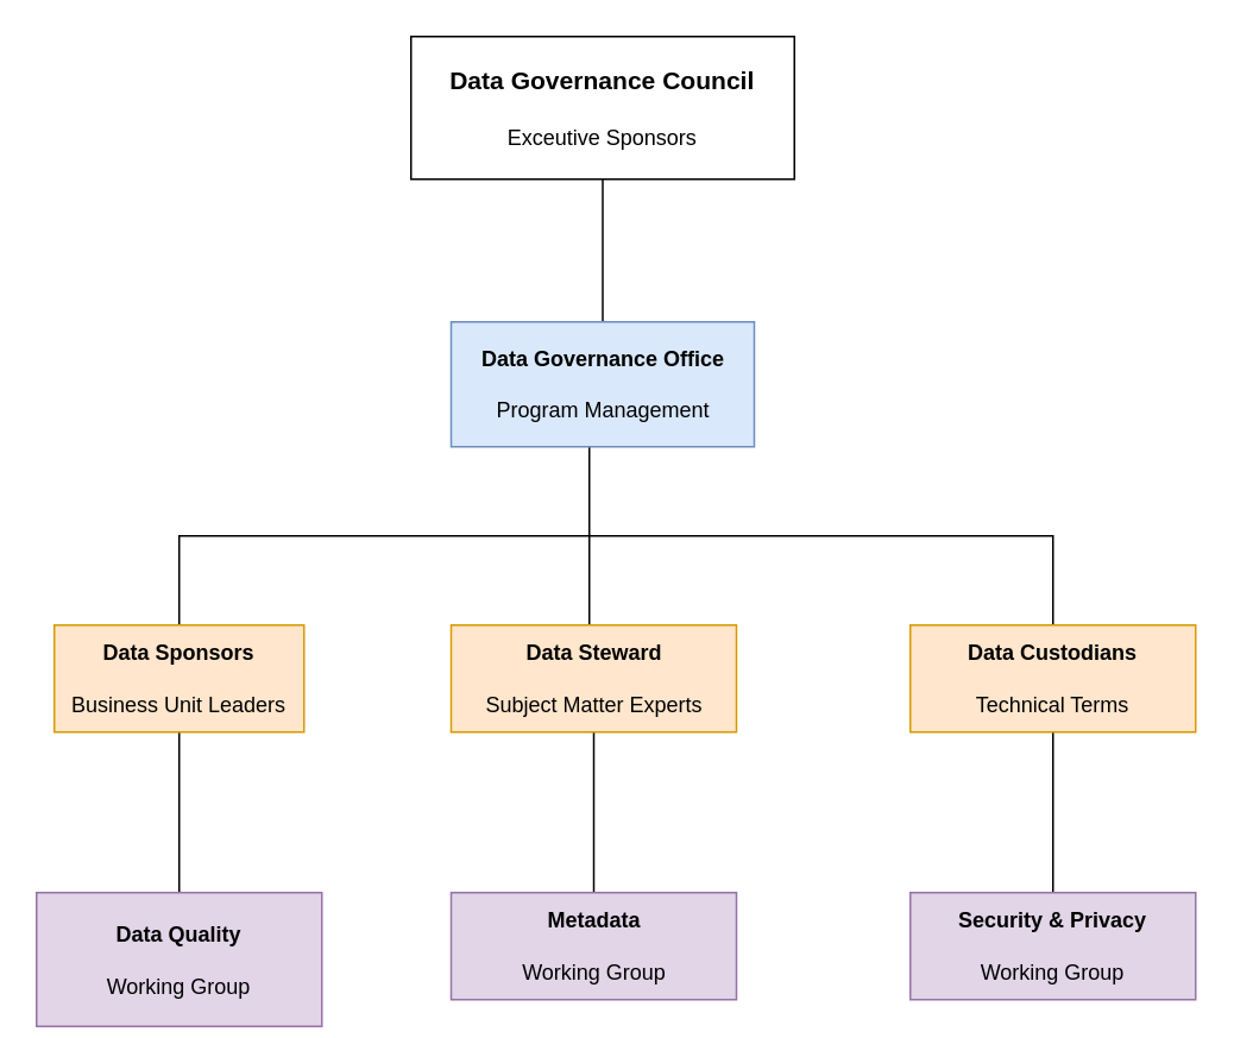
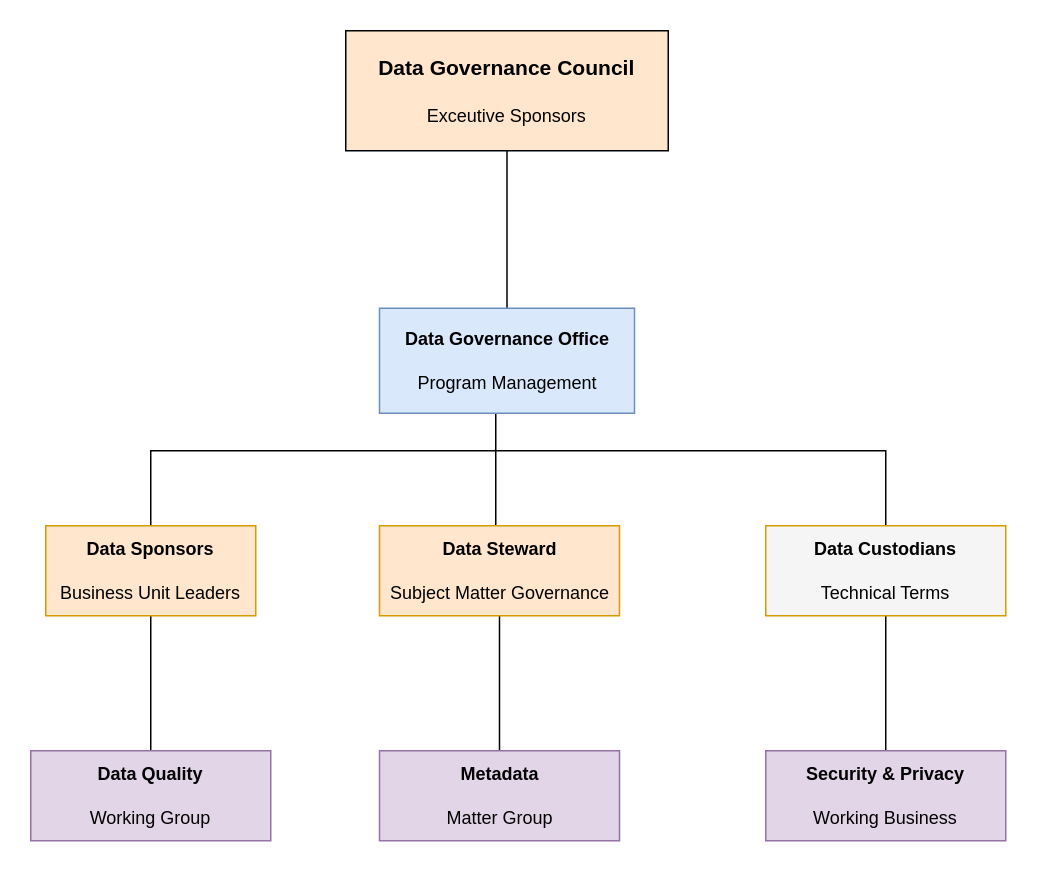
  <mxCell id="0" />
  <mxCell id="1" parent="0" />
  <mxCell id="2" value="" style="edgeStyle=orthogonalEdgeStyle;rounded=0;orthogonalLoop=1;jettySize=auto;html=1;endArrow=none;endFill=0;" edge="1" parent="1" source="3" target="5"><mxGeometry relative="1" as="geometry" /></mxCell>
- <mxCell id="3" value="&lt;h3&gt;Data Governance Council&lt;/h3&gt;&lt;h3&gt;&lt;span style=&quot;background-color: transparent; color: light-dark(rgb(0, 0, 0), rgb(255, 255, 255)); font-size: 12px; font-weight: normal;&quot;&gt;Exceutive Sponsors&lt;/span&gt;&lt;/h3&gt;" style="whiteSpace=wrap;html=1;" vertex="1" parent="1"><mxGeometry x="230" y="20" width="215" height="80" as="geometry" /></mxCell>
+ <mxCell id="3" value="&lt;h3&gt;Data Governance Council&lt;/h3&gt;&lt;h3&gt;&lt;span style=&quot;background-color: transparent; color: light-dark(rgb(0, 0, 0), rgb(255, 255, 255)); font-size: 12px; font-weight: normal;&quot;&gt;Exceutive Sponsors&lt;/span&gt;&lt;/h3&gt;" style="whiteSpace=wrap;html=1;fillColor=#ffe6cc;" vertex="1" parent="1"><mxGeometry x="230" y="20" width="215" height="80" as="geometry" /></mxCell>
  <mxCell id="4" value="" style="edgeStyle=orthogonalEdgeStyle;rounded=0;orthogonalLoop=1;jettySize=auto;html=1;endArrow=none;endFill=0;" edge="1" parent="1" source="5" target="10"><mxGeometry relative="1" as="geometry"><Array as="points"><mxPoint x="330" y="320" /><mxPoint x="330" y="320" /></Array></mxGeometry></mxCell>
- <mxCell id="5" value="Data Governance Office&lt;div&gt;&lt;br&gt;&lt;div&gt;&lt;span style=&quot;font-weight: 400;&quot;&gt;Program Management&lt;/span&gt;&lt;/div&gt;&lt;/div&gt;" style="whiteSpace=wrap;html=1;fillColor=#dae8fc;strokeColor=#6c8ebf;fontStyle=1" vertex="1" parent="1"><mxGeometry x="252.5" y="180" width="170" height="70" as="geometry" /></mxCell>
+ <mxCell id="5" value="Data Governance Office&lt;div&gt;&lt;br&gt;&lt;div&gt;&lt;span style=&quot;font-weight: 400;&quot;&gt;Program Management&lt;/span&gt;&lt;/div&gt;&lt;/div&gt;" style="whiteSpace=wrap;html=1;fillColor=#dae8fc;strokeColor=#6c8ebf;fontStyle=1" vertex="1" parent="1"><mxGeometry x="252.5" y="205" width="170" height="70" as="geometry" /></mxCell>
  <mxCell id="6" style="edgeStyle=orthogonalEdgeStyle;rounded=0;orthogonalLoop=1;jettySize=auto;html=1;exitX=0.5;exitY=0;exitDx=0;exitDy=0;entryX=0.5;entryY=0;entryDx=0;entryDy=0;endArrow=none;endFill=0;" edge="1" parent="1" source="8" target="12"><mxGeometry relative="1" as="geometry"><mxPoint x="530" y="290" as="targetPoint" /><Array as="points"><mxPoint x="100" y="300" /><mxPoint x="590" y="300" /></Array></mxGeometry></mxCell>
  <mxCell id="7" style="edgeStyle=orthogonalEdgeStyle;rounded=0;orthogonalLoop=1;jettySize=auto;html=1;exitX=0.5;exitY=1;exitDx=0;exitDy=0;entryX=0.5;entryY=0;entryDx=0;entryDy=0;endArrow=none;endFill=0;" edge="1" parent="1" source="8" target="13"><mxGeometry relative="1" as="geometry" /></mxCell>
  <mxCell id="8" value="&lt;b&gt;Data Sponsors&lt;/b&gt;&lt;div&gt;&lt;b&gt;&lt;br&gt;&lt;/b&gt;&lt;/div&gt;&lt;div&gt;Business Unit Leaders&lt;/div&gt;" style="whiteSpace=wrap;html=1;fillColor=#ffe6cc;strokeColor=#d79b00;" vertex="1" parent="1"><mxGeometry x="30" y="350" width="140" height="60" as="geometry" /></mxCell>
  <mxCell id="9" style="edgeStyle=orthogonalEdgeStyle;rounded=0;orthogonalLoop=1;jettySize=auto;html=1;exitX=0.5;exitY=1;exitDx=0;exitDy=0;entryX=0.5;entryY=0;entryDx=0;entryDy=0;endArrow=none;endFill=0;" edge="1" parent="1" source="10" target="14"><mxGeometry relative="1" as="geometry" /></mxCell>
- <mxCell id="10" value="&lt;b&gt;Data Steward&lt;/b&gt;&lt;div&gt;&lt;b&gt;&lt;br&gt;&lt;/b&gt;&lt;/div&gt;&lt;div&gt;Subject Matter Experts&lt;/div&gt;" style="whiteSpace=wrap;html=1;fillColor=#ffe6cc;strokeColor=#d79b00;" vertex="1" parent="1"><mxGeometry x="252.5" y="350" width="160" height="60" as="geometry" /></mxCell>
+ <mxCell id="10" value="&lt;b&gt;Data Steward&lt;/b&gt;&lt;div&gt;&lt;b&gt;&lt;br&gt;&lt;/b&gt;&lt;/div&gt;&lt;div&gt;Subject Matter Governance&lt;/div&gt;" style="whiteSpace=wrap;html=1;fillColor=#ffe6cc;strokeColor=#d79b00;" vertex="1" parent="1"><mxGeometry x="252.5" y="350" width="160" height="60" as="geometry" /></mxCell>
  <mxCell id="11" style="edgeStyle=orthogonalEdgeStyle;rounded=0;orthogonalLoop=1;jettySize=auto;html=1;exitX=0.5;exitY=1;exitDx=0;exitDy=0;entryX=0.5;entryY=0;entryDx=0;entryDy=0;endArrow=none;endFill=0;" edge="1" parent="1" source="12" target="15"><mxGeometry relative="1" as="geometry" /></mxCell>
- <mxCell id="12" value="&lt;b&gt;Data Custodians&lt;/b&gt;&lt;div&gt;&lt;b&gt;&lt;br&gt;&lt;/b&gt;&lt;/div&gt;&lt;div&gt;Technical Terms&lt;/div&gt;" style="whiteSpace=wrap;html=1;fillColor=#ffe6cc;strokeColor=#d79b00;" vertex="1" parent="1"><mxGeometry x="510" y="350" width="160" height="60" as="geometry" /></mxCell>
- <mxCell id="13" value="&lt;div&gt;&lt;b&gt;Data Quality&lt;/b&gt;&lt;/div&gt;&lt;div&gt;&lt;b&gt;&lt;br&gt;&lt;/b&gt;&lt;/div&gt;&lt;div&gt;Working Group&lt;/div&gt;" style="whiteSpace=wrap;html=1;fillColor=#e1d5e7;strokeColor=#9673a6;" vertex="1" parent="1"><mxGeometry x="20" y="500" width="160" height="75" as="geometry" /></mxCell>
- <mxCell id="14" value="&lt;div&gt;&lt;b&gt;Metadata&lt;/b&gt;&lt;/div&gt;&lt;div&gt;&lt;b&gt;&lt;br&gt;&lt;/b&gt;&lt;/div&gt;&lt;div&gt;Working Group&lt;/div&gt;" style="whiteSpace=wrap;html=1;fillColor=#e1d5e7;strokeColor=#9673a6;" vertex="1" parent="1"><mxGeometry x="252.5" y="500" width="160" height="60" as="geometry" /></mxCell>
- <mxCell id="15" value="&lt;div&gt;&lt;b&gt;Security &amp;amp; Privacy&lt;/b&gt;&lt;/div&gt;&lt;div&gt;&lt;b&gt;&lt;br&gt;&lt;/b&gt;&lt;/div&gt;&lt;div&gt;Working Group&lt;/div&gt;" style="whiteSpace=wrap;html=1;fillColor=#e1d5e7;strokeColor=#9673a6;" vertex="1" parent="1"><mxGeometry x="510" y="500" width="160" height="60" as="geometry" /></mxCell>
+ <mxCell id="12" value="&lt;b&gt;Data Custodians&lt;/b&gt;&lt;div&gt;&lt;b&gt;&lt;br&gt;&lt;/b&gt;&lt;/div&gt;&lt;div&gt;Technical Terms&lt;/div&gt;" style="whiteSpace=wrap;html=1;fillColor=#f5f5f5;strokeColor=#d79b00;" vertex="1" parent="1"><mxGeometry x="510" y="350" width="160" height="60" as="geometry" /></mxCell>
+ <mxCell id="13" value="&lt;div&gt;&lt;b&gt;Data Quality&lt;/b&gt;&lt;/div&gt;&lt;div&gt;&lt;b&gt;&lt;br&gt;&lt;/b&gt;&lt;/div&gt;&lt;div&gt;Working Group&lt;/div&gt;" style="whiteSpace=wrap;html=1;fillColor=#e1d5e7;strokeColor=#9673a6;" vertex="1" parent="1"><mxGeometry x="20" y="500" width="160" height="60" as="geometry" /></mxCell>
+ <mxCell id="14" value="&lt;div&gt;&lt;b&gt;Metadata&lt;/b&gt;&lt;/div&gt;&lt;div&gt;&lt;b&gt;&lt;br&gt;&lt;/b&gt;&lt;/div&gt;&lt;div&gt;Matter Group&lt;/div&gt;" style="whiteSpace=wrap;html=1;fillColor=#e1d5e7;strokeColor=#9673a6;" vertex="1" parent="1"><mxGeometry x="252.5" y="500" width="160" height="60" as="geometry" /></mxCell>
+ <mxCell id="15" value="&lt;div&gt;&lt;b&gt;Security &amp;amp; Privacy&lt;/b&gt;&lt;/div&gt;&lt;div&gt;&lt;b&gt;&lt;br&gt;&lt;/b&gt;&lt;/div&gt;&lt;div&gt;Working Business&lt;/div&gt;" style="whiteSpace=wrap;html=1;fillColor=#e1d5e7;strokeColor=#9673a6;" vertex="1" parent="1"><mxGeometry x="510" y="500" width="160" height="60" as="geometry" /></mxCell>
